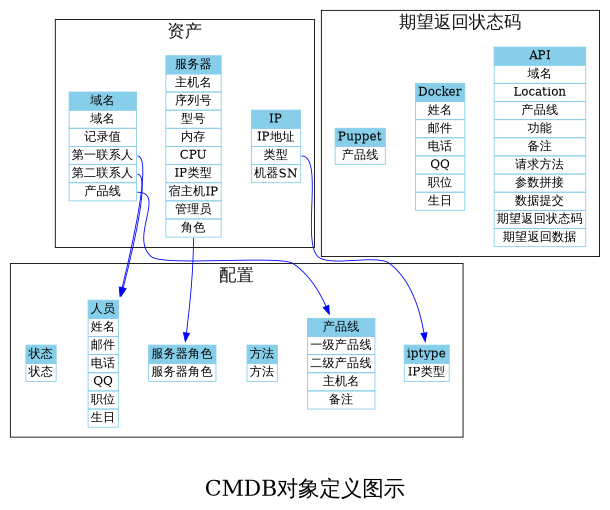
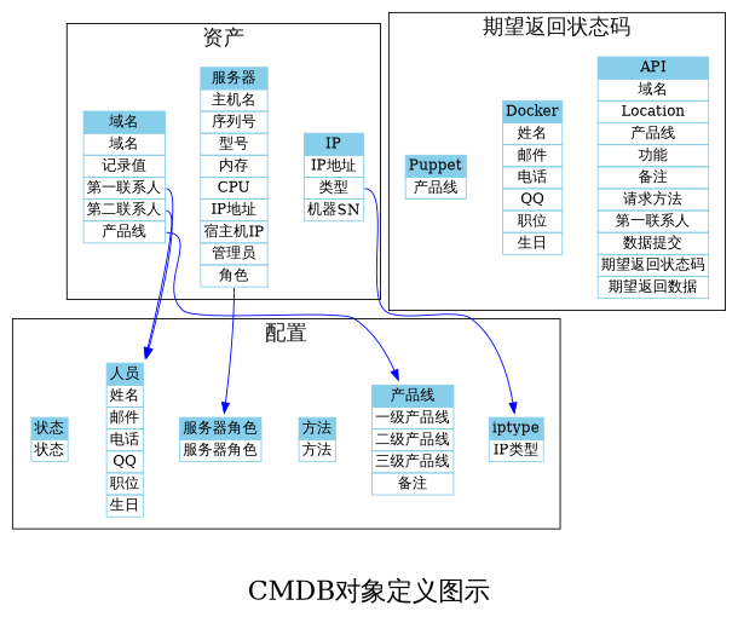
  digraph {
    fontname="DejaVu Serif"
    fontsize=25
    label="CMDB对象定义图示"
    rankdir=TB
    node [color=skyblue fontname="DejaVu Serif" shape=plaintext]
    edge [color=blue fontname="DejaVu Serif" side=l]
    n1 [label=<<table border="0" cellborder="1" cellspacing="0" align="left"><tr><td bgcolor="skyblue">iptype</td></tr><tr><td port="ip-type">IP类型</td></tr></table>>]
-   n2 [label=<<table border="0" cellborder="1" cellspacing="0" align="left"><tr><td bgcolor="skyblue">产品线</td></tr><tr><td port="conf-productline-l1">一级产品线</td></tr><tr><td port="conf-productline-l2">二级产品线</td></tr><tr><td port="conf-productline-l3">主机名</td></tr><tr><td port="conf-productline-extra">备注</td></tr></table>>]
+   n2 [label=<<table border="0" cellborder="1" cellspacing="0" align="left"><tr><td bgcolor="skyblue">产品线</td></tr><tr><td port="conf-productline-l1">一级产品线</td></tr><tr><td port="conf-productline-l2">二级产品线</td></tr><tr><td port="conf-productline-l3">三级产品线</td></tr><tr><td port="conf-productline-extra">备注</td></tr></table>>]
    n3 [label=<<table border="0" cellborder="1" cellspacing="0" align="left"><tr><td bgcolor="skyblue">方法</td></tr><tr><td port="http-requestmethod">方法</td></tr></table>>]
    n4 [label=<<table border="0" cellborder="1" cellspacing="0" align="left"><tr><td bgcolor="skyblue">服务器角色</td></tr><tr><td port="server-role">服务器角色</td></tr></table>>]
    n5 [label=<<table border="0" cellborder="1" cellspacing="0" align="left"><tr><td bgcolor="skyblue">人员</td></tr><tr><td port="conf-staff-name">姓名</td></tr><tr><td port="conf-staff-email">邮件</td></tr><tr><td port="conf-staff-phone">电话</td></tr><tr><td port="conf-staff-qq">QQ</td></tr><tr><td port="conf-staff-title">职位</td></tr><tr><td port="conf-staff-birth">生日</td></tr></table>>]
    n6 [label=<<table border="0" cellborder="1" cellspacing="0" align="left"><tr><td bgcolor="skyblue">状态</td></tr><tr><td port="conf-status">状态</td></tr></table>>]
-   n7 [label=<<table border="0" cellborder="1" cellspacing="0" align="left"><tr><td bgcolor="skyblue">API</td></tr><tr><td port="api-base">域名</td></tr><tr><td port="api-location">Location</td></tr><tr><td port="api-productline">产品线</td></tr><tr><td port="api-function">功能</td></tr><tr><td port="api-comment">备注</td></tr><tr><td port="api-method">请求方法</td></tr><tr><td port="api-params">参数拼接</td></tr><tr><td port="api-data">数据提交</td></tr><tr><td port="api-response">期望返回状态码</td></tr><tr><td port="api-expect">期望返回数据</td></tr></table>>]
+   n7 [label=<<table border="0" cellborder="1" cellspacing="0" align="left"><tr><td bgcolor="skyblue">API</td></tr><tr><td port="api-base">域名</td></tr><tr><td port="api-location">Location</td></tr><tr><td port="api-productline">产品线</td></tr><tr><td port="api-function">功能</td></tr><tr><td port="api-comment">备注</td></tr><tr><td port="api-method">请求方法</td></tr><tr><td port="api-params">第一联系人</td></tr><tr><td port="api-data">数据提交</td></tr><tr><td port="api-response">期望返回状态码</td></tr><tr><td port="api-expect">期望返回数据</td></tr></table>>]
    n8 [label=<<table border="0" cellborder="1" cellspacing="0" align="left"><tr><td bgcolor="skyblue">Docker</td></tr><tr><td port="conf-staff-name">姓名</td></tr><tr><td port="conf-staff-email">邮件</td></tr><tr><td port="conf-staff-phone">电话</td></tr><tr><td port="conf-staff-qq">QQ</td></tr><tr><td port="conf-staff-title">职位</td></tr><tr><td port="conf-staff-birth">生日</td></tr></table>>]
    n9 [label=<<table border="0" cellborder="1" cellspacing="0" align="left"><tr><td bgcolor="skyblue">Puppet</td></tr><tr><td port="conf-productline">产品线</td></tr></table>>]
    n10 [label=<<table border="0" cellborder="1" cellspacing="0" align="left"><tr><td bgcolor="skyblue">IP</td></tr><tr><td port="ip">IP地址</td></tr><tr><td port="iptype">类型</td></tr><tr><td port="sn">机器SN</td></tr></table>>]
-   n11 [label=<<table border="0" cellborder="1" cellspacing="0" align="left"><tr><td bgcolor="skyblue">服务器</td></tr><tr><td port="hostname">主机名</td></tr><tr><td port="sn">序列号</td></tr><tr><td port="vendor">型号</td></tr><tr><td port="mem">内存</td></tr><tr><td port="cpu">CPU</td></tr><tr><td port="ip">IP类型</td></tr><tr><td port="hypervisor-ip">宿主机IP</td></tr><tr><td port="administrator">管理员</td></tr><tr><td port="role">角色</td></tr></table>>]
+   n11 [label=<<table border="0" cellborder="1" cellspacing="0" align="left"><tr><td bgcolor="skyblue">服务器</td></tr><tr><td port="hostname">主机名</td></tr><tr><td port="sn">序列号</td></tr><tr><td port="vendor">型号</td></tr><tr><td port="mem">内存</td></tr><tr><td port="cpu">CPU</td></tr><tr><td port="ip">IP地址</td></tr><tr><td port="hypervisor-ip">宿主机IP</td></tr><tr><td port="administrator">管理员</td></tr><tr><td port="role">角色</td></tr></table>>]
    n12 [label=<<table border="0" cellborder="1" cellspacing="0" align="left"><tr><td bgcolor="skyblue">域名</td></tr><tr><td port="domain">域名</td></tr><tr><td port="record">记录值</td></tr><tr><td port="contact1">第一联系人</td></tr><tr><td port="contact2">第二联系人</td></tr><tr><td port="product">产品线</td></tr></table>>]
    subgraph cluster_1 {
      fontcolor=gray7
      fontsize=20
      label="配置"
      n1
      n2
      n3
      n4
      n5
      n6
    }
    subgraph cluster_2 {
      fontcolor=gray7
      fontsize=20
      label="期望返回状态码"
      n7
      n8
      n9
    }
    subgraph cluster_3 {
      fontcolor=gray7
      fontsize=20
      label="资产"
      n10
      n11
      n12
    }
    n10 -> n1 [tailport=iptype]
    n11 -> n4 [tailport=role]
    n12 -> n2 [tailport=product]
    n12 -> n5 [tailport=contact1]
    n12 -> n5 [tailport=contact2]
  }
